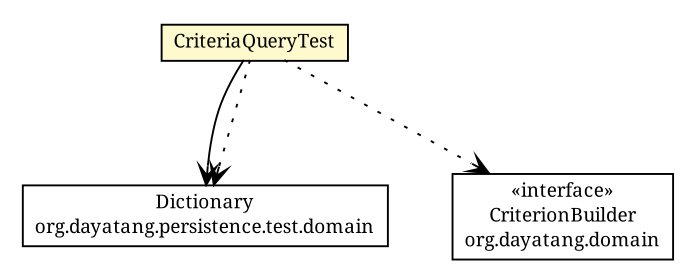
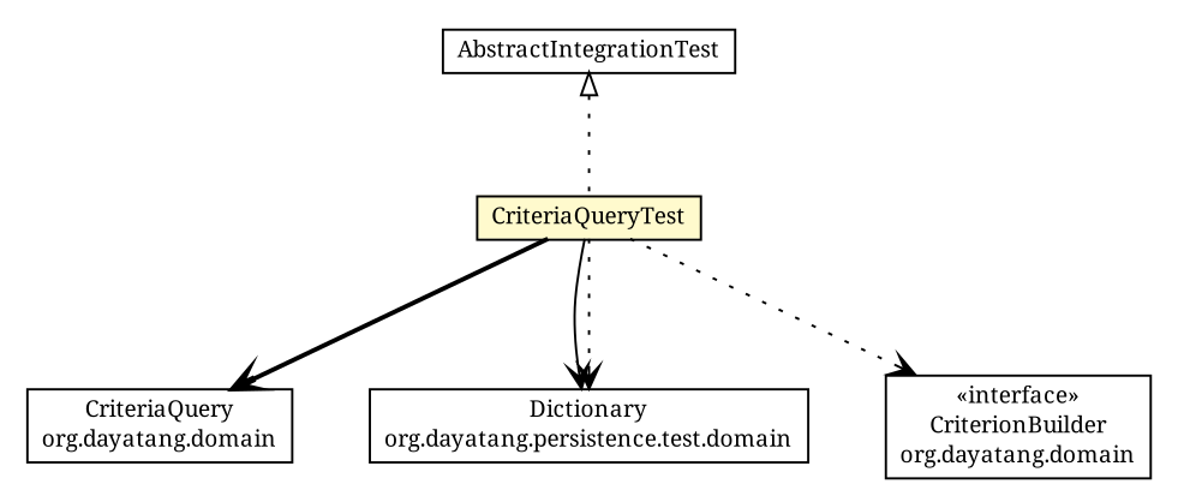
  digraph {
    fontname="Noto Serif"
    nodesep=0.25
    ranksep=0.5
    node [fontcolor=black fontname="Noto Serif" fontsize=10.0 shape=plaintext]
    edge [arrowhead=open color=black fontcolor=black fontname="Noto Serif" fontsize=10.0 headport=p labelfontname=Helvetica labelfontsize=10 style=dotted tailport=p]
    n1 [label=<<table title="org.dayatang.persistence.jpa.CriteriaQueryTest" border="0" cellborder="1" cellspacing="0" cellpadding="2" port="p" bgcolor="lemonChiffon" href="./CriteriaQueryTest.html"> 		<tr><td><table border="0" cellspacing="0" cellpadding="1"> <tr><td align="center" balign="center"> CriteriaQueryTest </td></tr> 		</table></td></tr> 		</table>>]
+   n2 [label=<<table title="org.dayatang.domain.CriteriaQuery" border="0" cellborder="1" cellspacing="0" cellpadding="2" port="p" href="http://java.sun.com/j2se/1.4.2/docs/api/org/dayatang/domain/CriteriaQuery.html"> 		<tr><td><table border="0" cellspacing="0" cellpadding="1"> <tr><td align="center" balign="center"> CriteriaQuery </td></tr> <tr><td align="center" balign="center"> org.dayatang.domain </td></tr> 		</table></td></tr> 		</table>>]
    n3 [label=<<table title="org.dayatang.persistence.test.domain.Dictionary" border="0" cellborder="1" cellspacing="0" cellpadding="2" port="p" href="http://java.sun.com/j2se/1.4.2/docs/api/org/dayatang/persistence/test/domain/Dictionary.html"> 		<tr><td><table border="0" cellspacing="0" cellpadding="1"> <tr><td align="center" balign="center"> Dictionary </td></tr> <tr><td align="center" balign="center"> org.dayatang.persistence.test.domain </td></tr> 		</table></td></tr> 		</table>>]
    n4 [label=<<table title="org.dayatang.domain.CriterionBuilder" border="0" cellborder="1" cellspacing="0" cellpadding="2" port="p" href="http://java.sun.com/j2se/1.4.2/docs/api/org/dayatang/domain/CriterionBuilder.html"> 		<tr><td><table border="0" cellspacing="0" cellpadding="1"> <tr><td align="center" balign="center"> &#171;interface&#187; </td></tr> <tr><td align="center" balign="center"> CriterionBuilder </td></tr> <tr><td align="center" balign="center"> org.dayatang.domain </td></tr> 		</table></td></tr> 		</table>>]
+   n5 [label=<<table title="org.dayatang.persistence.jpa.AbstractIntegrationTest" border="0" cellborder="1" cellspacing="0" cellpadding="2" port="p" href="./AbstractIntegrationTest.html"> 		<tr><td><table border="0" cellspacing="0" cellpadding="1"> <tr><td align="center" balign="center"> AbstractIntegrationTest </td></tr> 		</table></td></tr> 		</table>>]
+   n1 -> n2 [label=" " style=bold]
    n1 -> n3 [label=" " style=solid]
    n1 -> n3 [label=" "]
    n1 -> n4 [label=" "]
+   n5 -> n1 [arrowtail=empty dir=back fontsize=10 arrowhead="" color="" fontcolor=""]
  }
